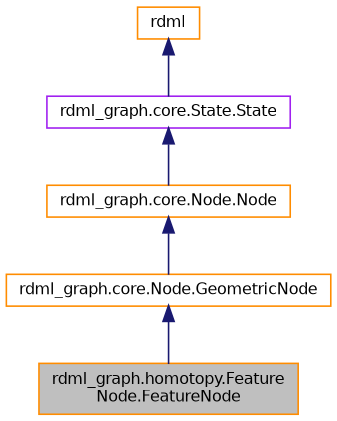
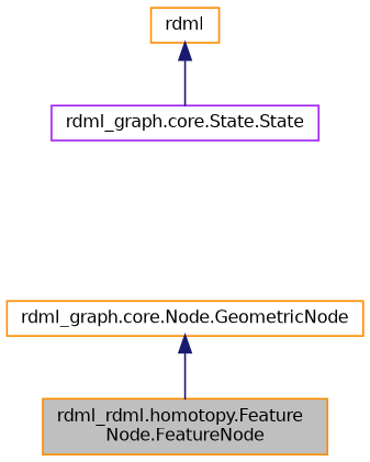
  digraph {
    node [color=darkorange fillcolor=white fontname=Helvetica fontsize=10 shape=record style=filled]
    edge [color=midnightblue dir=back fontname=Helvetica fontsize=10 labelfontname=Helvetica labelfontsize=10 style=solid]
-   n1 [fillcolor=grey75 fontcolor=black height=0.2 label="rdml_graph.homotopy.Feature\lNode.FeatureNode" width=0.4]
+   n1 [fillcolor=grey75 fontcolor=black height=0.2 label="rdml_rdml.homotopy.Feature\lNode.FeatureNode" width=0.4]
    n2 [height=0.2 label="rdml_graph.core.Node.GeometricNode" width=0.4]
-   n3 [height=0.2 label="rdml_graph.core.Node.Node" width=0.4]
    n4 [color=purple height=0.2 label="rdml_graph.core.State.State" width=0.4]
    n5 [height=0.2 label=rdml width=0.4]
    n2 -> n1
-   n3 -> n2
-   n4 -> n3
    n5 -> n4
  }
